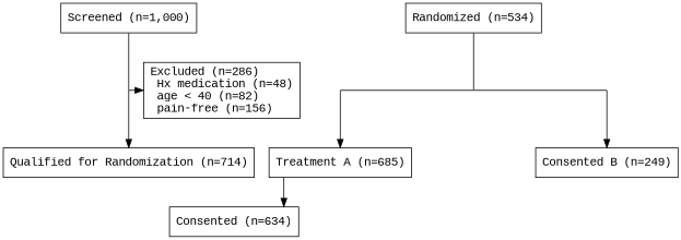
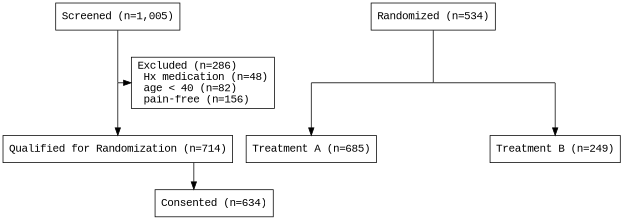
  digraph {
    fontname="Liberation Mono"
    splines=ortho
    node [fontname="Liberation Mono" shape=rectangle]
    edge [fontname="Liberation Mono"]
-   n1 [label="Screened (n=1,000)"]
+   n1 [label="Screened (n=1,005)"]
    n2 [label="Excluded (n=286)\l Hx medication (n=48)\l age < 40 (n=82)\l pain-free (n=156)\l"]
    P1 [shape=point style=invis width=0]
    n4 [label="Qualified for Randomization (n=714)"]
    n5 [label="Consented (n=634)"]
    n6 [label="Randomized (n=534)"]
    P2 [shape=point style=invis width=0]
    P3 [shape=point style=invis width=0]
    P4 [shape=point style=invis width=0]
    n10 [label="Treatment A (n=685)"]
-   n11 [label="Consented B (n=249)"]
+   n11 [label="Treatment B (n=249)"]
    subgraph sub_1 {
      rank=same
      rankdir=LR
      n1
    }
    subgraph sub_2 {
      rank=same
      rankdir=LR
      n2
      P1
    }
    subgraph sub_3 {
      rank=same
      rankdir=LR
      n4
    }
    subgraph sub_4 {
      rank=same
      rankdir=LR
      n5
    }
    subgraph sub_5 {
      rank=same
      rankdir=LR
      n6
    }
    subgraph sub_6 {
      rank=same
      rankdir=LR
      P2
      P3
      P4
    }
    subgraph sub_7 {
      rank=same
      rankdir=LR
      n10
      n11
    }
    n1 -> P1 [arrowhead=none]
    P1 -> n2
    P1 -> n4
-   n10 -> n5
+   n4 -> n5
    n6 -> P3 [arrowhead=none]
    P2 -> P3 [arrowhead=none minlen=9.0]
    P2 -> n10
    P3 -> P4 [arrowhead=none minlen=9.0]
    P4 -> n11
  }
